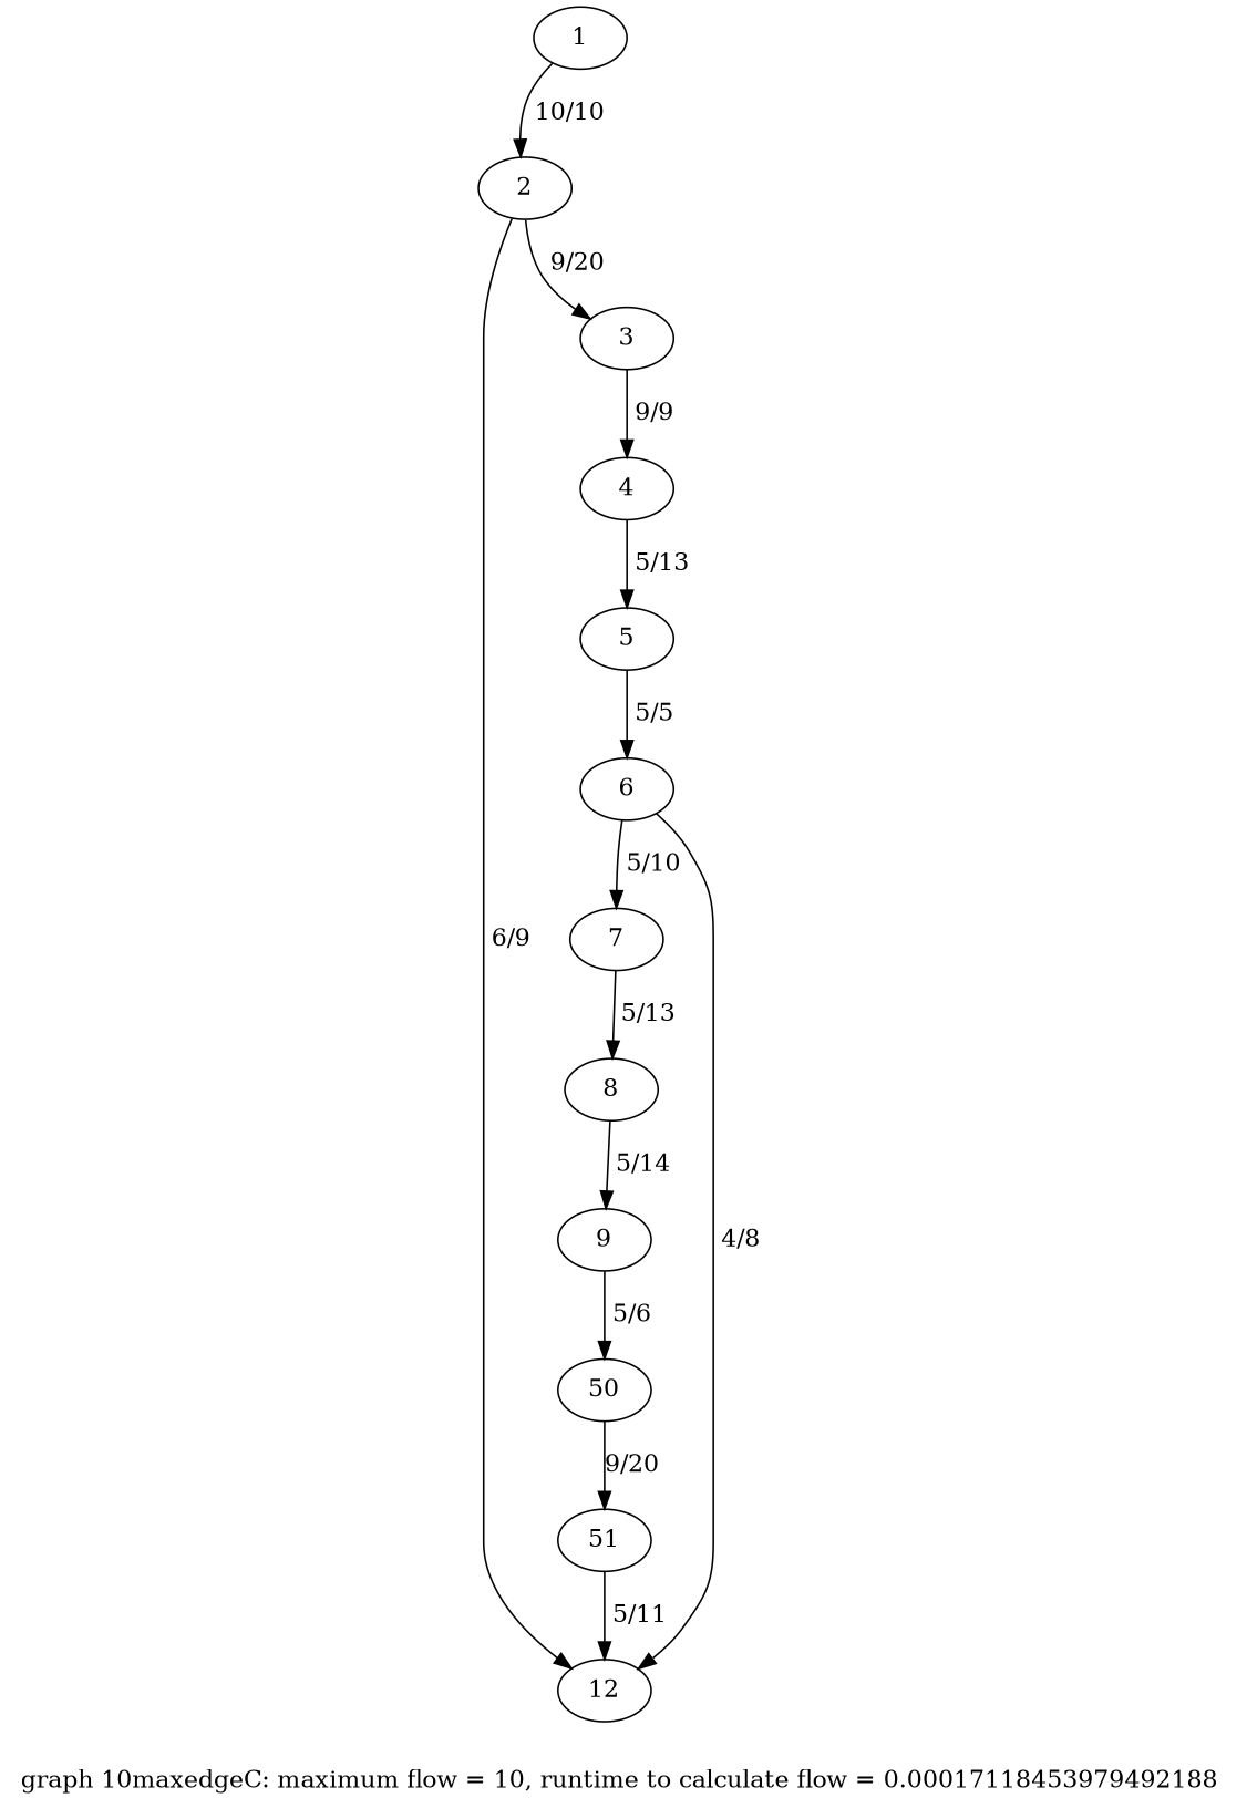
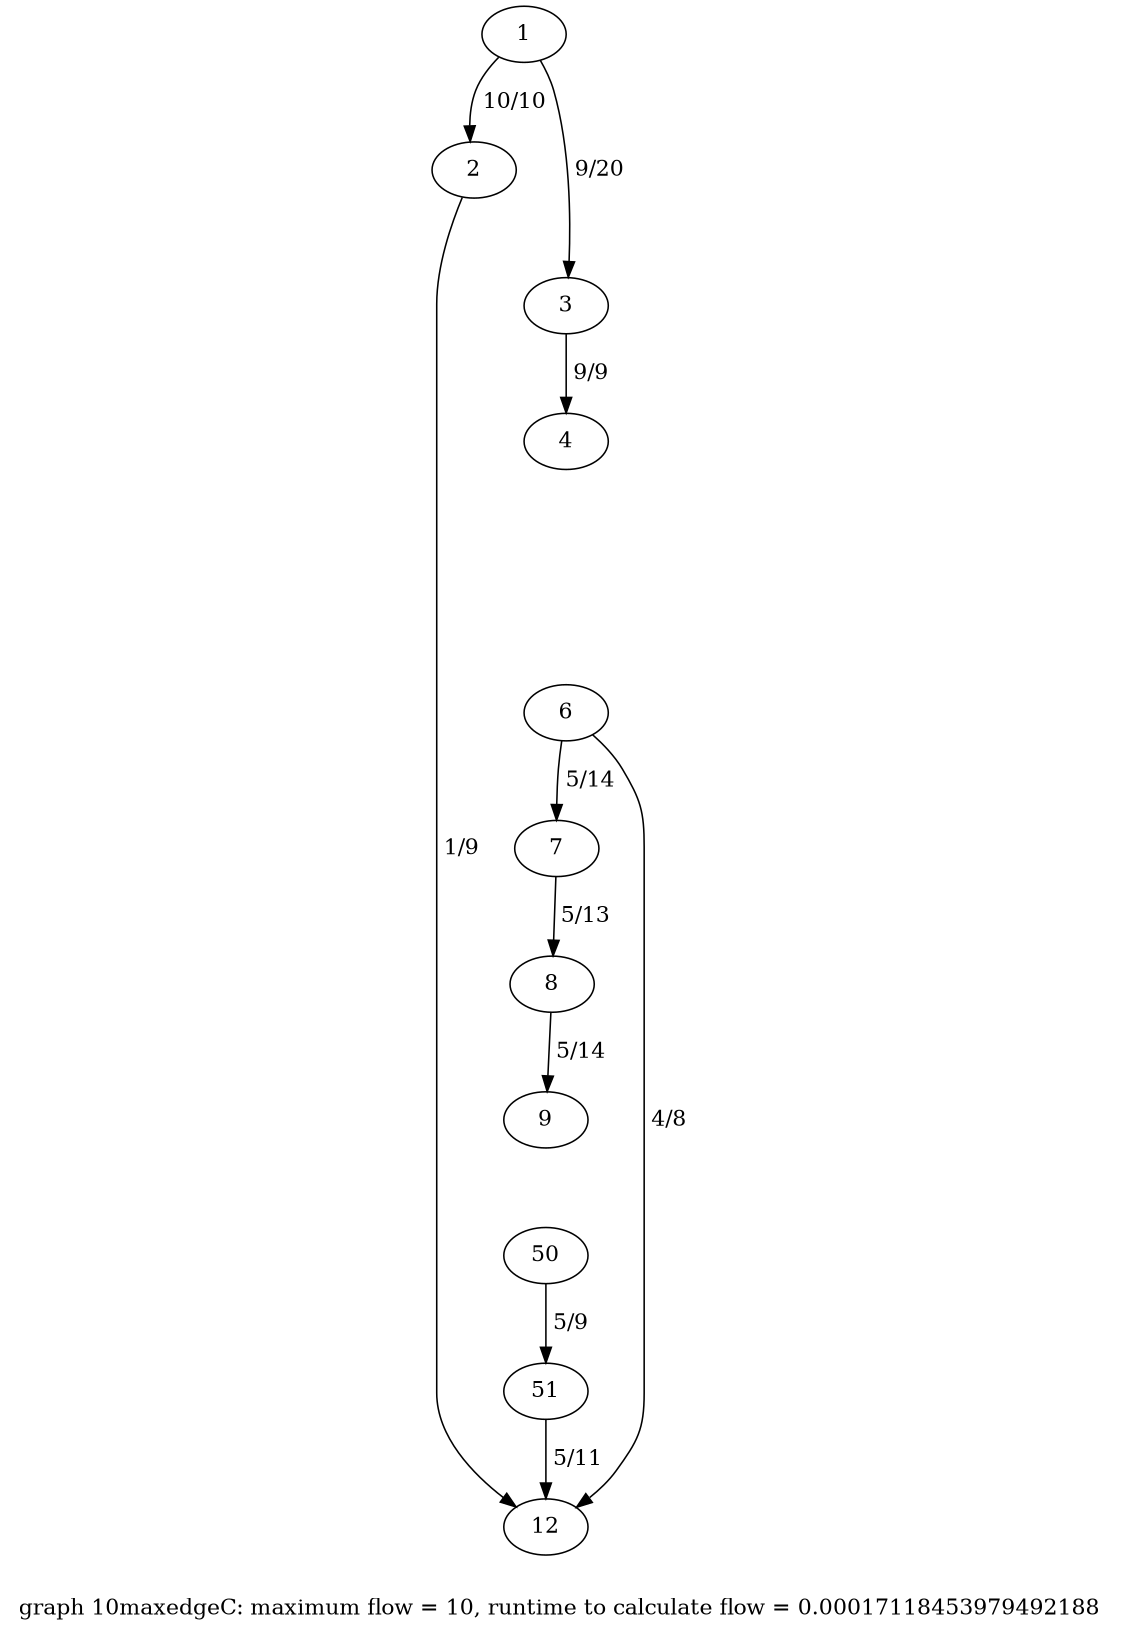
  digraph {
    label="graph 10maxedgeC: maximum flow = 10, runtime to calculate flow = 0.00017118453979492188 "
    rankdir=TB
    1
    2
    3
    12
    4
-   5
    6
    7
    8
    9
    n11 [label=50]
    n12 [label=51]
    1 -> 2 [label=" 10/10 "]
-   2 -> 3 [label=" 9/20 "]
-   2 -> 12 [label=" 6/9 "]
+   1 -> 3 [label=" 9/20 "]
+   2 -> 12 [label=" 1/9 "]
    3 -> 4 [label=" 9/9 "]
-   4 -> 5 [label=" 5/13 "]
-   5 -> 6 [label=" 5/5 "]
    6 -> 12 [label=" 4/8 "]
-   6 -> 7 [label=" 5/10 "]
+   6 -> 7 [label=" 5/14 "]
    7 -> 8 [label=" 5/13 "]
    8 -> 9 [label=" 5/14 "]
-   9 -> n11 [label=" 5/6 "]
-   n11 -> n12 [label=" 9/20 "]
+   n11 -> n12 [label=" 5/9 "]
    n12 -> 12 [label=" 5/11 "]
  }
